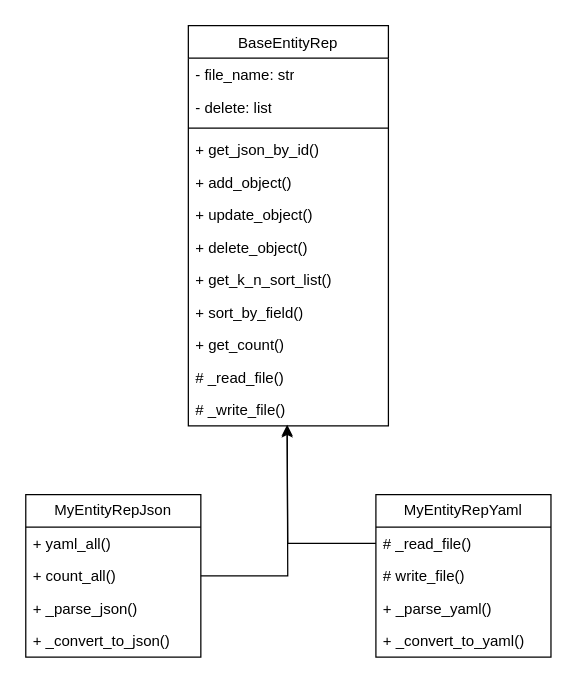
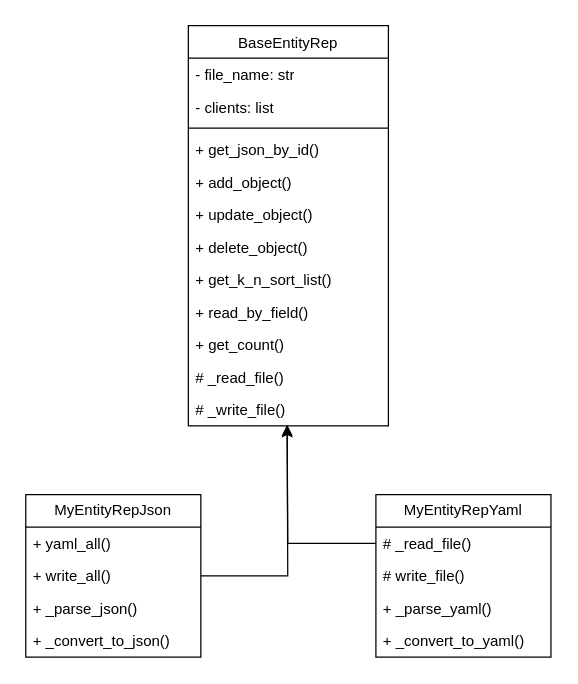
  <mxCell id="0" />
  <mxCell id="1" parent="0" />
  <mxCell id="2" value="MyEntityRepJson" style="swimlane;fontStyle=0;childLayout=stackLayout;horizontal=1;startSize=26;fillColor=none;horizontalStack=0;resizeParent=1;resizeParentMax=0;resizeLast=0;collapsible=1;marginBottom=0;whiteSpace=wrap;html=1;" parent="1" vertex="1"><mxGeometry x="20" y="395" width="140" height="130" as="geometry" /></mxCell>
  <mxCell id="3" value="+ &lt;span class=&quot;hljs-built_in&quot;&gt;yaml_all&lt;/span&gt;()" style="text;strokeColor=none;fillColor=none;align=left;verticalAlign=top;spacingLeft=4;spacingRight=4;overflow=hidden;rotatable=0;points=[[0,0.5],[1,0.5]];portConstraint=eastwest;whiteSpace=wrap;html=1;" parent="2" vertex="1"><mxGeometry y="26" width="140" height="26" as="geometry" /></mxCell>
- <mxCell id="4" value="+ &lt;span class=&quot;hljs-built_in&quot;&gt;count_all&lt;/span&gt;()" style="text;strokeColor=none;fillColor=none;align=left;verticalAlign=top;spacingLeft=4;spacingRight=4;overflow=hidden;rotatable=0;points=[[0,0.5],[1,0.5]];portConstraint=eastwest;whiteSpace=wrap;html=1;" parent="2" vertex="1"><mxGeometry y="52" width="140" height="26" as="geometry" /></mxCell>
+ <mxCell id="4" value="+ &lt;span class=&quot;hljs-built_in&quot;&gt;write_all&lt;/span&gt;()" style="text;strokeColor=none;fillColor=none;align=left;verticalAlign=top;spacingLeft=4;spacingRight=4;overflow=hidden;rotatable=0;points=[[0,0.5],[1,0.5]];portConstraint=eastwest;whiteSpace=wrap;html=1;" parent="2" vertex="1"><mxGeometry y="52" width="140" height="26" as="geometry" /></mxCell>
  <mxCell id="5" value="+ _parse_json()" style="text;strokeColor=none;fillColor=none;align=left;verticalAlign=top;spacingLeft=4;spacingRight=4;overflow=hidden;rotatable=0;points=[[0,0.5],[1,0.5]];portConstraint=eastwest;whiteSpace=wrap;html=1;" vertex="1" parent="2"><mxGeometry y="78" width="140" height="26" as="geometry" /></mxCell>
  <mxCell id="6" value="+ _convert_to_json()" style="text;strokeColor=none;fillColor=none;align=left;verticalAlign=top;spacingLeft=4;spacingRight=4;overflow=hidden;rotatable=0;points=[[0,0.5],[1,0.5]];portConstraint=eastwest;whiteSpace=wrap;html=1;" vertex="1" parent="2"><mxGeometry y="104" width="140" height="26" as="geometry" /></mxCell>
  <mxCell id="7" value="MyEntityRepYaml" style="swimlane;fontStyle=0;childLayout=stackLayout;horizontal=1;startSize=26;fillColor=none;horizontalStack=0;resizeParent=1;resizeParentMax=0;resizeLast=0;collapsible=1;marginBottom=0;whiteSpace=wrap;html=1;" parent="1" vertex="1"><mxGeometry x="300" y="395" width="140" height="130" as="geometry" /></mxCell>
  <mxCell id="8" value="&lt;span class=&quot;hljs-built_in&quot;&gt;# _read_file&lt;/span&gt;()" style="text;strokeColor=none;fillColor=none;align=left;verticalAlign=top;spacingLeft=4;spacingRight=4;overflow=hidden;rotatable=0;points=[[0,0.5],[1,0.5]];portConstraint=eastwest;whiteSpace=wrap;html=1;" parent="7" vertex="1"><mxGeometry y="26" width="140" height="26" as="geometry" /></mxCell>
  <mxCell id="9" value="&lt;span class=&quot;hljs-built_in&quot;&gt;# write_file&lt;/span&gt;()" style="text;strokeColor=none;fillColor=none;align=left;verticalAlign=top;spacingLeft=4;spacingRight=4;overflow=hidden;rotatable=0;points=[[0,0.5],[1,0.5]];portConstraint=eastwest;whiteSpace=wrap;html=1;" parent="7" vertex="1"><mxGeometry y="52" width="140" height="26" as="geometry" /></mxCell>
  <mxCell id="10" value="+ _parse_yaml()" style="text;strokeColor=none;fillColor=none;align=left;verticalAlign=top;spacingLeft=4;spacingRight=4;overflow=hidden;rotatable=0;points=[[0,0.5],[1,0.5]];portConstraint=eastwest;whiteSpace=wrap;html=1;" vertex="1" parent="7"><mxGeometry y="78" width="140" height="26" as="geometry" /></mxCell>
  <mxCell id="11" value="+ _convert_to_yaml()" style="text;strokeColor=none;fillColor=none;align=left;verticalAlign=top;spacingLeft=4;spacingRight=4;overflow=hidden;rotatable=0;points=[[0,0.5],[1,0.5]];portConstraint=eastwest;whiteSpace=wrap;html=1;" vertex="1" parent="7"><mxGeometry y="104" width="140" height="26" as="geometry" /></mxCell>
  <mxCell id="12" style="edgeStyle=orthogonalEdgeStyle;rounded=0;orthogonalLoop=1;jettySize=auto;html=1;exitX=0;exitY=0.5;exitDx=0;exitDy=0;entryX=0.493;entryY=1.011;entryDx=0;entryDy=0;entryPerimeter=0;" parent="1" source="8" edge="1"><mxGeometry relative="1" as="geometry"><mxPoint x="229.02" y="340.286" as="targetPoint" /></mxGeometry></mxCell>
  <mxCell id="13" style="edgeStyle=orthogonalEdgeStyle;rounded=0;orthogonalLoop=1;jettySize=auto;html=1;exitX=1;exitY=0.5;exitDx=0;exitDy=0;entryX=0.493;entryY=0.967;entryDx=0;entryDy=0;entryPerimeter=0;" parent="1" source="2" edge="1"><mxGeometry relative="1" as="geometry"><mxPoint x="229.02" y="339.142" as="targetPoint" /></mxGeometry></mxCell>
  <mxCell id="14" value="&lt;span style=&quot;font-weight: normal;&quot;&gt;BaseEntityRep&lt;/span&gt;" style="swimlane;fontStyle=1;align=center;verticalAlign=top;childLayout=stackLayout;horizontal=1;startSize=26;horizontalStack=0;resizeParent=1;resizeParentMax=0;resizeLast=0;collapsible=1;marginBottom=0;whiteSpace=wrap;html=1;" vertex="1" parent="1"><mxGeometry x="150" y="20" width="160" height="320" as="geometry" /></mxCell>
  <mxCell id="15" value="- file_name: str" style="text;strokeColor=none;fillColor=none;align=left;verticalAlign=top;spacingLeft=4;spacingRight=4;overflow=hidden;rotatable=0;points=[[0,0.5],[1,0.5]];portConstraint=eastwest;whiteSpace=wrap;html=1;" vertex="1" parent="14"><mxGeometry y="26" width="160" height="26" as="geometry" /></mxCell>
- <mxCell id="16" value="- delete: list" style="text;strokeColor=none;fillColor=none;align=left;verticalAlign=top;spacingLeft=4;spacingRight=4;overflow=hidden;rotatable=0;points=[[0,0.5],[1,0.5]];portConstraint=eastwest;whiteSpace=wrap;html=1;" vertex="1" parent="14"><mxGeometry y="52" width="160" height="26" as="geometry" /></mxCell>
+ <mxCell id="16" value="- clients: list" style="text;strokeColor=none;fillColor=none;align=left;verticalAlign=top;spacingLeft=4;spacingRight=4;overflow=hidden;rotatable=0;points=[[0,0.5],[1,0.5]];portConstraint=eastwest;whiteSpace=wrap;html=1;" vertex="1" parent="14"><mxGeometry y="52" width="160" height="26" as="geometry" /></mxCell>
  <mxCell id="17" value="" style="line;strokeWidth=1;fillColor=none;align=left;verticalAlign=middle;spacingTop=-1;spacingLeft=3;spacingRight=3;rotatable=0;labelPosition=right;points=[];portConstraint=eastwest;strokeColor=inherit;" vertex="1" parent="14"><mxGeometry y="78" width="160" height="8" as="geometry" /></mxCell>
  <mxCell id="18" value="+ get_json_by_id()" style="text;strokeColor=none;fillColor=none;align=left;verticalAlign=top;spacingLeft=4;spacingRight=4;overflow=hidden;rotatable=0;points=[[0,0.5],[1,0.5]];portConstraint=eastwest;whiteSpace=wrap;html=1;" vertex="1" parent="14"><mxGeometry y="86" width="160" height="26" as="geometry" /></mxCell>
  <mxCell id="19" value="+ add_object()" style="text;strokeColor=none;fillColor=none;align=left;verticalAlign=top;spacingLeft=4;spacingRight=4;overflow=hidden;rotatable=0;points=[[0,0.5],[1,0.5]];portConstraint=eastwest;whiteSpace=wrap;html=1;" vertex="1" parent="14"><mxGeometry y="112" width="160" height="26" as="geometry" /></mxCell>
  <mxCell id="20" value="+ update_object()" style="text;strokeColor=none;fillColor=none;align=left;verticalAlign=top;spacingLeft=4;spacingRight=4;overflow=hidden;rotatable=0;points=[[0,0.5],[1,0.5]];portConstraint=eastwest;whiteSpace=wrap;html=1;" vertex="1" parent="14"><mxGeometry y="138" width="160" height="26" as="geometry" /></mxCell>
  <mxCell id="21" value="+ delete_object()" style="text;strokeColor=none;fillColor=none;align=left;verticalAlign=top;spacingLeft=4;spacingRight=4;overflow=hidden;rotatable=0;points=[[0,0.5],[1,0.5]];portConstraint=eastwest;whiteSpace=wrap;html=1;" vertex="1" parent="14"><mxGeometry y="164" width="160" height="26" as="geometry" /></mxCell>
  <mxCell id="22" value="+ get_k_n_sort_list()" style="text;strokeColor=none;fillColor=none;align=left;verticalAlign=top;spacingLeft=4;spacingRight=4;overflow=hidden;rotatable=0;points=[[0,0.5],[1,0.5]];portConstraint=eastwest;whiteSpace=wrap;html=1;" vertex="1" parent="14"><mxGeometry y="190" width="160" height="26" as="geometry" /></mxCell>
- <mxCell id="23" value="+ sort_by_field()" style="text;strokeColor=none;fillColor=none;align=left;verticalAlign=top;spacingLeft=4;spacingRight=4;overflow=hidden;rotatable=0;points=[[0,0.5],[1,0.5]];portConstraint=eastwest;whiteSpace=wrap;html=1;" vertex="1" parent="14"><mxGeometry y="216" width="160" height="26" as="geometry" /></mxCell>
+ <mxCell id="23" value="+ read_by_field()" style="text;strokeColor=none;fillColor=none;align=left;verticalAlign=top;spacingLeft=4;spacingRight=4;overflow=hidden;rotatable=0;points=[[0,0.5],[1,0.5]];portConstraint=eastwest;whiteSpace=wrap;html=1;" vertex="1" parent="14"><mxGeometry y="216" width="160" height="26" as="geometry" /></mxCell>
  <mxCell id="24" value="+ get_count()" style="text;strokeColor=none;fillColor=none;align=left;verticalAlign=top;spacingLeft=4;spacingRight=4;overflow=hidden;rotatable=0;points=[[0,0.5],[1,0.5]];portConstraint=eastwest;whiteSpace=wrap;html=1;" vertex="1" parent="14"><mxGeometry y="242" width="160" height="26" as="geometry" /></mxCell>
  <mxCell id="25" value="# _read_file()" style="text;strokeColor=none;fillColor=none;align=left;verticalAlign=top;spacingLeft=4;spacingRight=4;overflow=hidden;rotatable=0;points=[[0,0.5],[1,0.5]];portConstraint=eastwest;whiteSpace=wrap;html=1;" vertex="1" parent="14"><mxGeometry y="268" width="160" height="26" as="geometry" /></mxCell>
  <mxCell id="26" value="# _write_file()" style="text;strokeColor=none;fillColor=none;align=left;verticalAlign=top;spacingLeft=4;spacingRight=4;overflow=hidden;rotatable=0;points=[[0,0.5],[1,0.5]];portConstraint=eastwest;whiteSpace=wrap;html=1;" vertex="1" parent="14"><mxGeometry y="294" width="160" height="26" as="geometry" /></mxCell>
